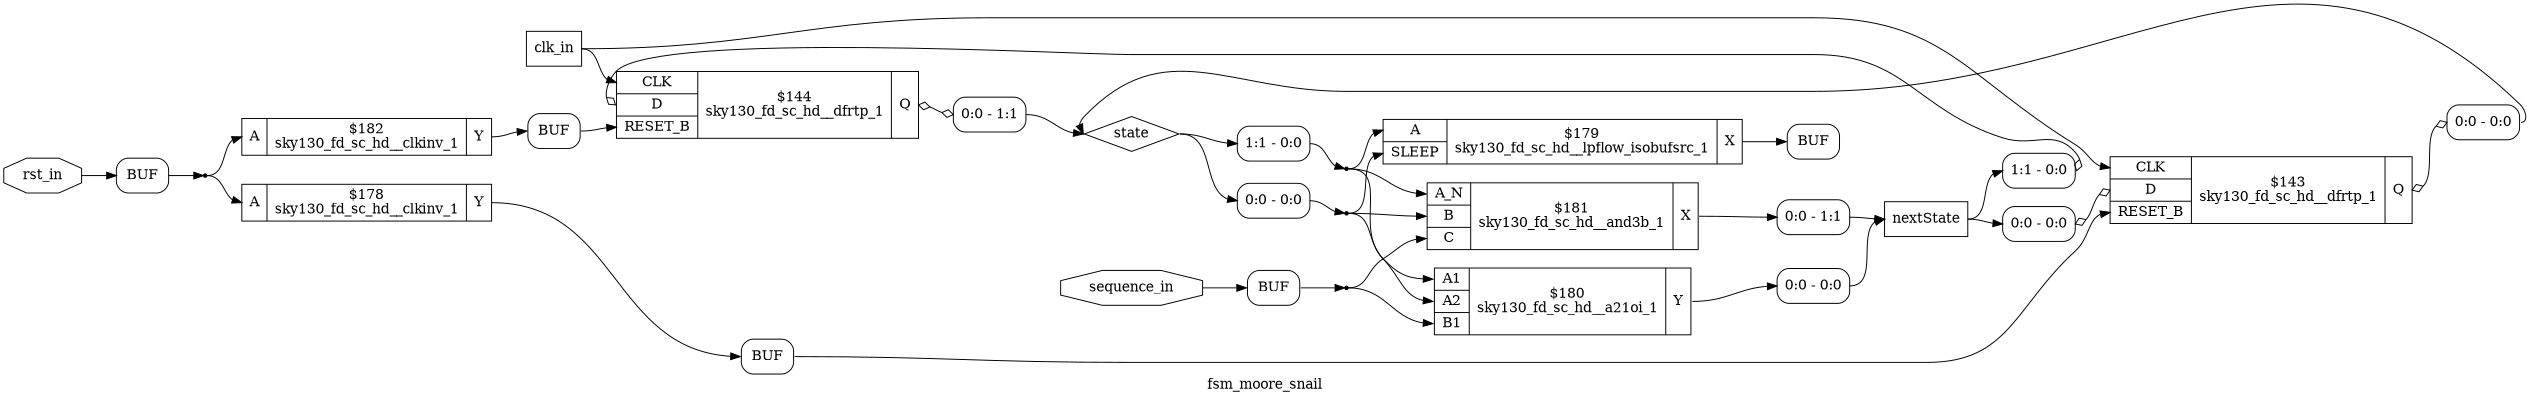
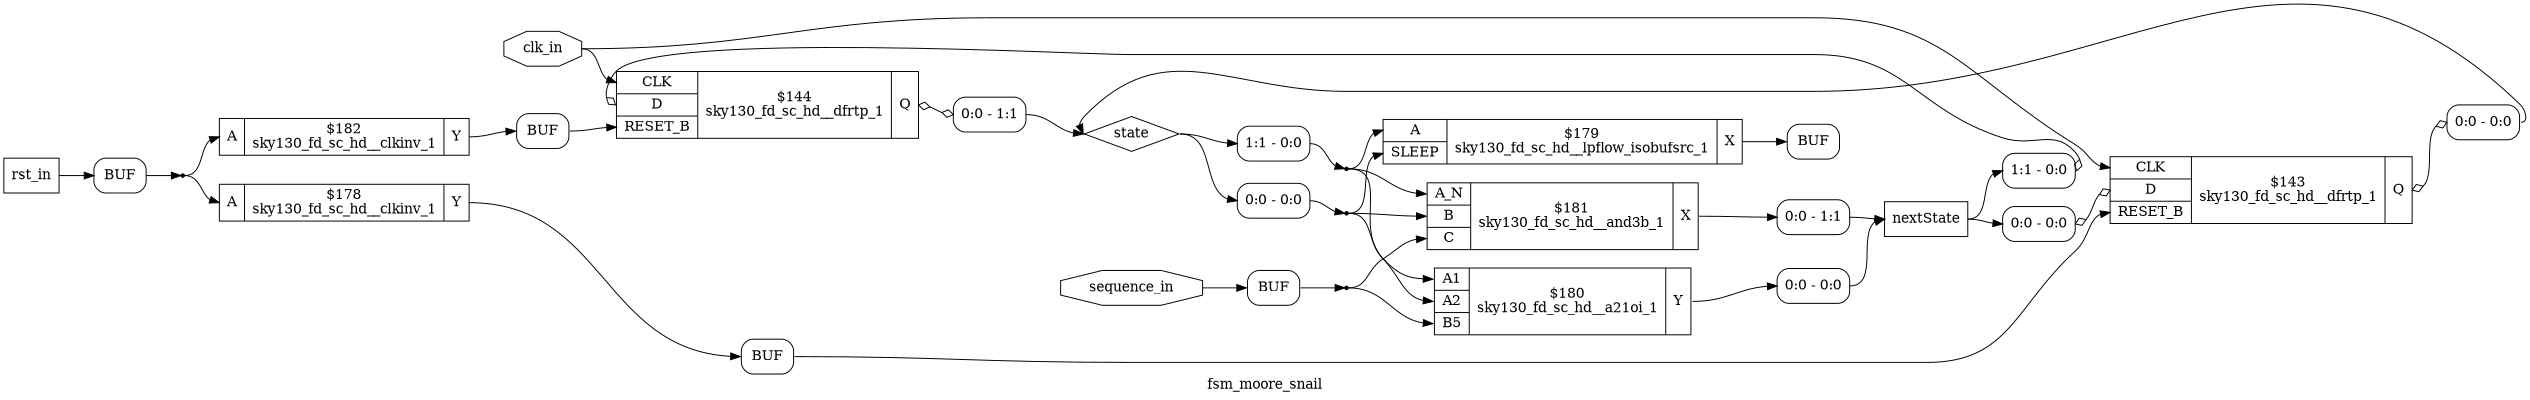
  digraph {
    label=fsm_moore_snail
    rankdir=LR
    remincross=true
    node [shape=record]
    edge [color=black headport=w tailport=e]
-   n20 [color=black fontcolor=black label=clk_in shape=box]
+   n20 [color=black fontcolor=black label=clk_in shape=octagon]
    c45 [label="{{<p41> CLK|<p42> D|<p43> RESET_B}|$144\nsky130_fd_sc_hd__dfrtp_1|{<p44> Q}}"]
    c46 [label="{{<p41> CLK|<p42> D|<p43> RESET_B}|$143\nsky130_fd_sc_hd__dfrtp_1|{<p44> Q}}"]
    x0 [label="<s0> 0:0 - 1:1 " style=rounded]
    x2 [label="<s0> 0:0 - 0:0 " style=rounded]
    n21 [color=black fontcolor=black label=nextState shape=box]
    x1 [label="<s0> 1:1 - 0:0 " style=rounded]
    x3 [label="<s0> 0:0 - 0:0 " style=rounded]
-   n22 [color=black fontcolor=black label=rst_in shape=octagon]
+   n22 [color=black fontcolor=black label=rst_in shape=box]
    x4 [label=BUF shape=box style=rounded]
    n1 [shape=point]
    n23 [color=black fontcolor=black label=sequence_in shape=octagon]
    x9 [label=BUF shape=box style=rounded]
    n4 [shape=point]
    n25 [color=black fontcolor=black label=state shape=diamond]
    x6 [label="<s0> 1:1 - 0:0 " style=rounded]
    x7 [label="<s0> 0:0 - 0:0 " style=rounded]
    n2 [shape=point]
    n3 [shape=point]
    c28 [label="{{<p26> A}|$178\nsky130_fd_sc_hd__clkinv_1|{<p27> Y}}"]
    x5 [label=BUF shape=box style=rounded]
    c31 [label="{{<p26> A|<p29> SLEEP}|$179\nsky130_fd_sc_hd__lpflow_isobufsrc_1|{<p30> X}}"]
    x8 [label=BUF shape=box style=rounded]
-   c35 [label="{{<p32> A1|<p33> A2|<p34> B1}|$180\nsky130_fd_sc_hd__a21oi_1|{<p27> Y}}"]
+   c35 [label="{{<p32> A1|<p33> A2|<p34> B5}|$180\nsky130_fd_sc_hd__a21oi_1|{<p27> Y}}"]
    x10 [label="<s0> 0:0 - 0:0 " style=rounded]
    c39 [label="{{<p36> A_N|<p37> B|<p38> C}|$181\nsky130_fd_sc_hd__and3b_1|{<p30> X}}"]
    x11 [label="<s0> 0:0 - 1:1 " style=rounded]
    c40 [label="{{<p26> A}|$182\nsky130_fd_sc_hd__clkinv_1|{<p27> Y}}"]
    x12 [label=BUF shape=box style=rounded]
    n20 -> c45 [headport="p41:w"]
    n20 -> c46 [headport="p41:w"]
    c45 -> x0 [arrowhead=odiamond arrowtail=odiamond dir=both tailport="p44:e"]
    c46 -> x2 [arrowhead=odiamond arrowtail=odiamond dir=both tailport="p44:e"]
    x0 -> n25 [tailport="s0:e"]
    x2 -> n25 [tailport="s0:e"]
    n21 -> x1 [headport="s0:w"]
    n21 -> x3 [headport="s0:w"]
    x1 -> c45 [arrowhead=odiamond arrowtail=odiamond dir=both headport="p42:w"]
    x3 -> c46 [arrowhead=odiamond arrowtail=odiamond dir=both headport="p42:w"]
    n22 -> x4 [headport="w:w"]
    x4 -> n1 [tailport="e:e"]
    n1 -> c28 [headport="p26:w"]
    n1 -> c40 [headport="p26:w"]
    n23 -> x9 [headport="w:w"]
    x9 -> n4 [tailport="e:e"]
    n4 -> c35 [headport="p34:w"]
    n4 -> c39 [headport="p38:w"]
    n25 -> x6 [headport="s0:w"]
    n25 -> x7 [headport="s0:w"]
    x6 -> n2
    x7 -> n3
    n2 -> c31 [headport="p26:w"]
    n2 -> c35 [headport="p32:w"]
    n2 -> c39 [headport="p36:w"]
    n3 -> c31 [headport="p29:w"]
    n3 -> c35 [headport="p33:w"]
    n3 -> c39 [headport="p37:w"]
    c28 -> x5 [headport="w:w" tailport="p27:e"]
    x5 -> c46 [headport="p43:w" tailport="e:e"]
    c31 -> x8 [headport="w:w" tailport="p30:e"]
    c35 -> x10 [tailport="p27:e"]
    x10 -> n21 [tailport="s0:e"]
    c39 -> x11 [tailport="p30:e"]
    x11 -> n21 [tailport="s0:e"]
    c40 -> x12 [headport="w:w" tailport="p27:e"]
    x12 -> c45 [headport="p43:w" tailport="e:e"]
  }
